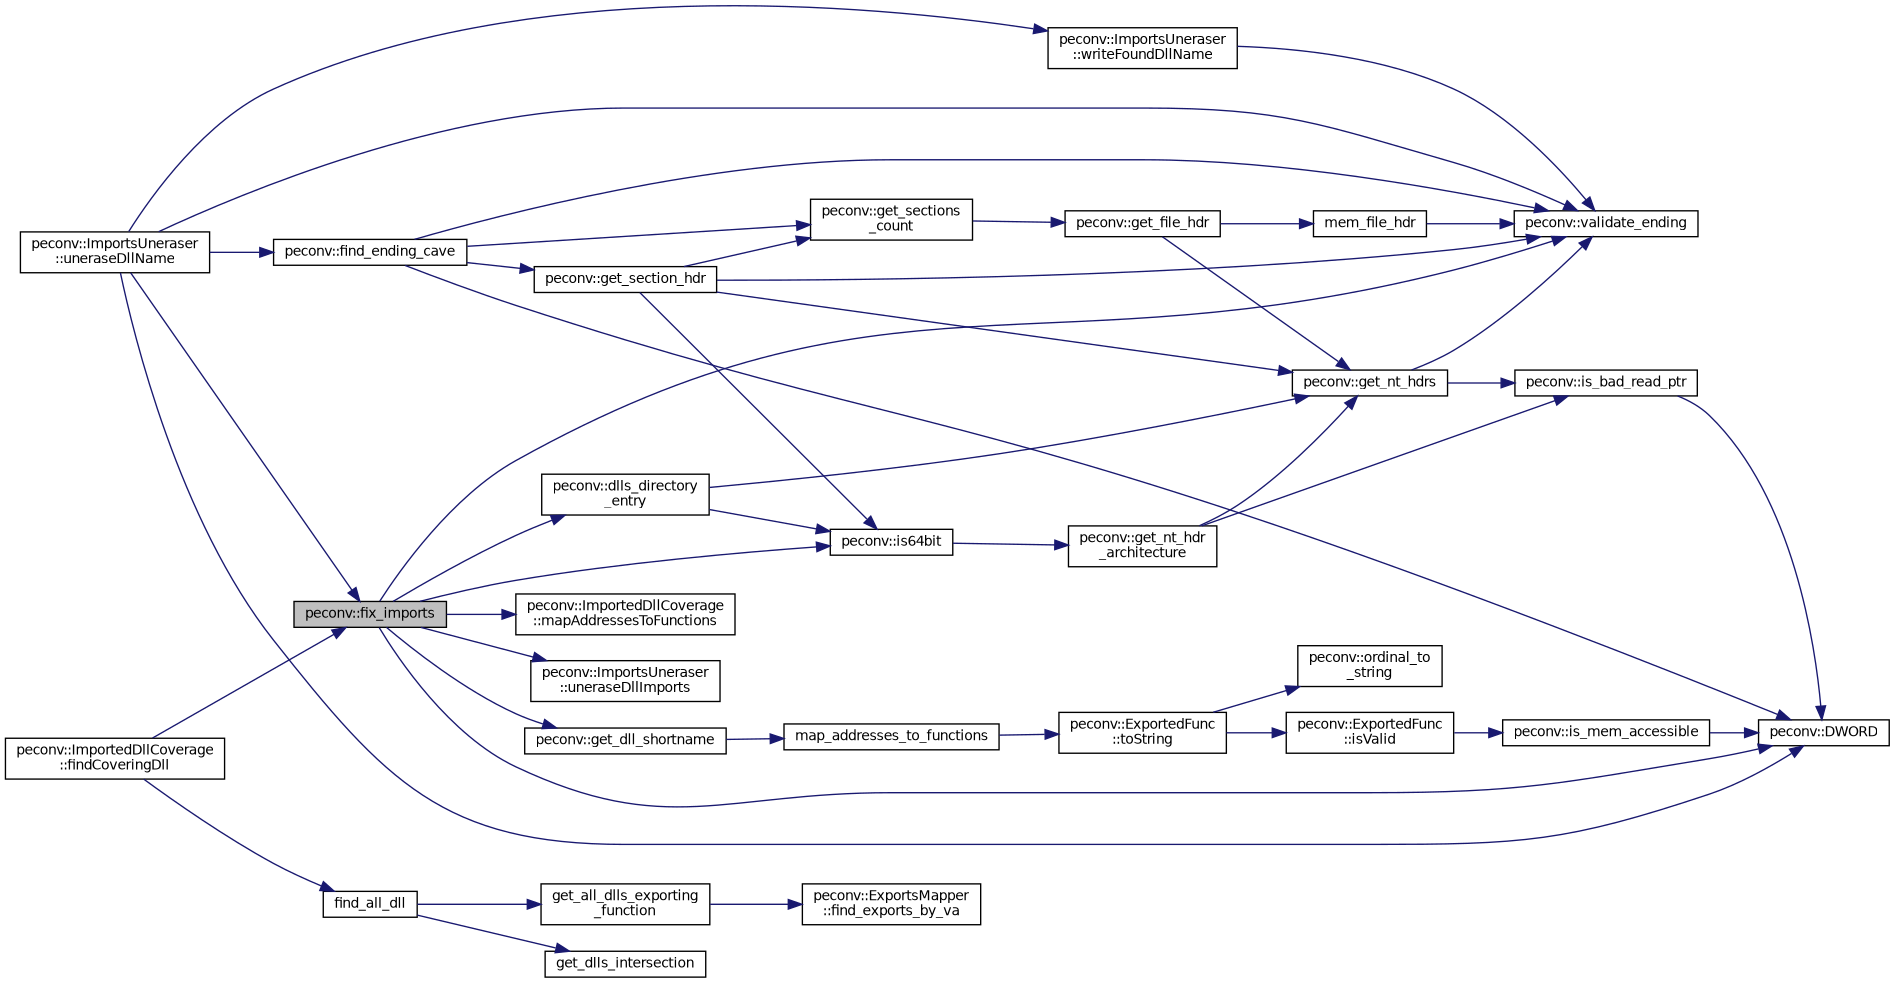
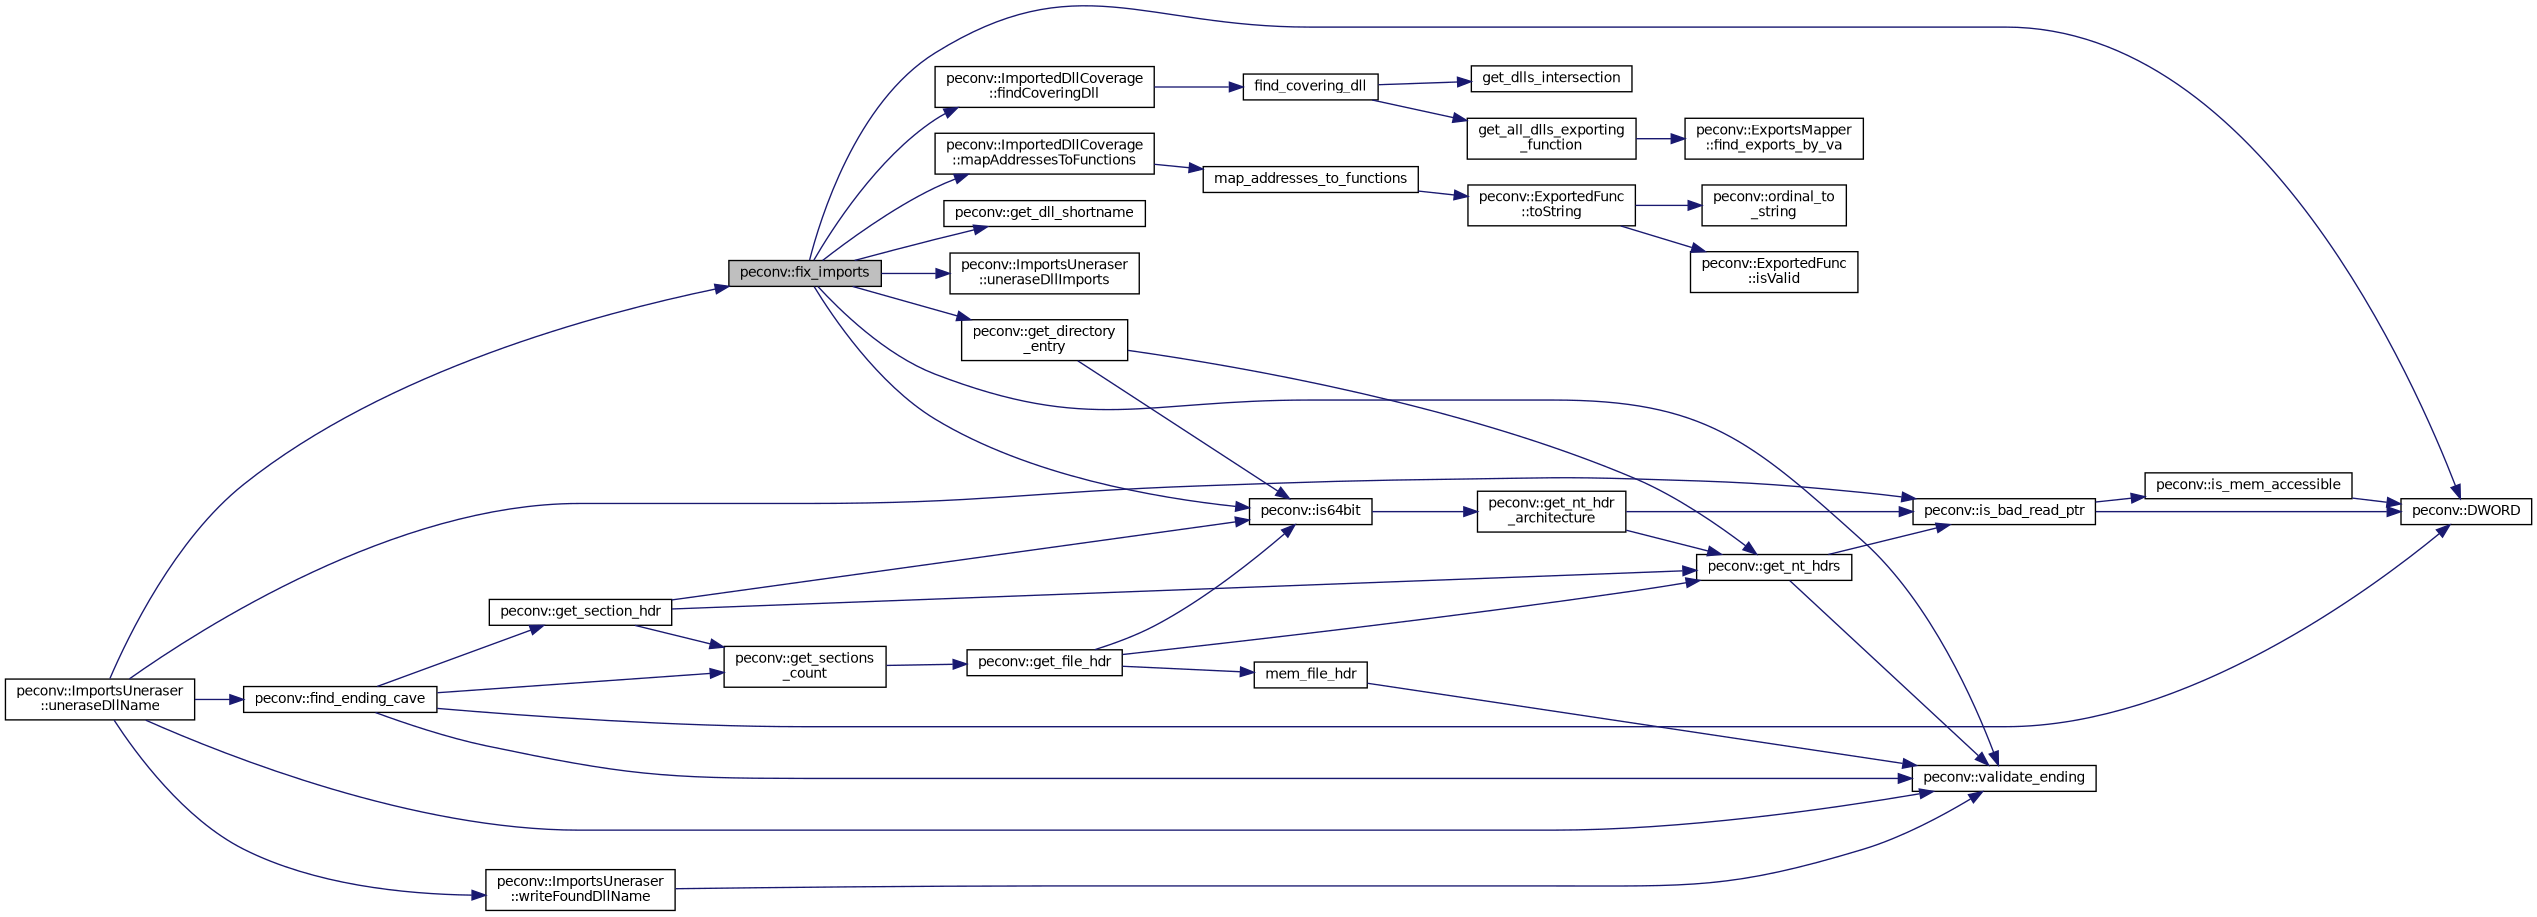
  digraph {
    rankdir=LR
    node [color=black fillcolor=white fontname=Helvetica fontsize=10 shape=record style=filled]
    edge [color=midnightblue fontname=Helvetica fontsize=10 labelfontname=Helvetica labelfontsize=10 style=solid]
    n1 [fillcolor=grey75 fontcolor=black height=0.2 label="peconv::fix_imports" width=0.4]
    n2 [height=0.2 label="peconv::DWORD" width=0.4]
    n3 [height=0.2 label="peconv::ImportedDllCoverage\l::findCoveringDll" width=0.4]
-   n4 [height=0.2 label="peconv::dlls_directory\l_entry" width=0.4]
+   n4 [height=0.2 label="peconv::get_directory\l_entry" width=0.4]
    n5 [height=0.2 label="peconv::validate_ending" width=0.4]
    n6 [height=0.2 label="peconv::is64bit" width=0.4]
    n7 [height=0.2 label="peconv::get_dll_shortname" width=0.4]
    n8 [height=0.2 label="peconv::ImportedDllCoverage\l::mapAddressesToFunctions" width=0.4]
    n9 [height=0.2 label="peconv::ImportsUneraser\l::uneraseDllImports" width=0.4]
-   n10 [height=0.2 label=find_all_dll width=0.4]
+   n10 [height=0.2 label=find_covering_dll width=0.4]
    n11 [height=0.2 label="peconv::get_nt_hdrs" width=0.4]
    n12 [height=0.2 label="peconv::get_nt_hdr\l_architecture" width=0.4]
    n13 [height=0.2 label=map_addresses_to_functions width=0.4]
    n14 [height=0.2 label="peconv::ImportsUneraser\l::uneraseDllName" width=0.4]
    n15 [height=0.2 label="peconv::find_ending_cave" width=0.4]
    n16 [height=0.2 label="peconv::ImportsUneraser\l::writeFoundDllName" width=0.4]
    n17 [height=0.2 label="get_all_dlls_exporting\l_function" width=0.4]
    n18 [height=0.2 label=get_dlls_intersection width=0.4]
    n19 [height=0.2 label="peconv::ExportsMapper\l::find_exports_by_va" width=0.4]
    n20 [height=0.2 label="peconv::is_bad_read_ptr" width=0.4]
    n21 [height=0.2 label="peconv::is_mem_accessible" width=0.4]
    n22 [height=0.2 label="peconv::ExportedFunc\l::toString" width=0.4]
    n23 [height=0.2 label="peconv::ExportedFunc\l::isValid" width=0.4]
    n24 [height=0.2 label="peconv::ordinal_to\l_string" width=0.4]
    n25 [height=0.2 label="peconv::get_section_hdr" width=0.4]
    n26 [height=0.2 label="peconv::get_sections\l_count" width=0.4]
    n27 [height=0.2 label="peconv::get_file_hdr" width=0.4]
    n28 [height=0.2 label=mem_file_hdr width=0.4]
    n1 -> n2
-   n3 -> n1
+   n1 -> n3
    n1 -> n4
    n1 -> n5
    n1 -> n6
    n1 -> n7
    n1 -> n8
    n1 -> n9
    n3 -> n10
    n4 -> n6
    n4 -> n11
    n6 -> n12
-   n7 -> n13
+   n8 -> n13
    n10 -> n17
    n10 -> n18
    n11 -> n5
    n11 -> n20
    n12 -> n11
    n12 -> n20
    n13 -> n22
    n14 -> n1
-   n14 -> n2
+   n14 -> n20
    n14 -> n5
    n14 -> n15
    n14 -> n16
    n15 -> n2
    n15 -> n5
    n15 -> n25
    n15 -> n26
    n16 -> n5
    n17 -> n19
    n20 -> n2
-   n23 -> n21
+   n20 -> n21
    n21 -> n2
    n22 -> n23
    n22 -> n24
-   n25 -> n5
    n25 -> n6
    n25 -> n11
    n25 -> n26
    n26 -> n27
+   n27 -> n6
    n27 -> n11
    n27 -> n28
    n28 -> n5
  }
